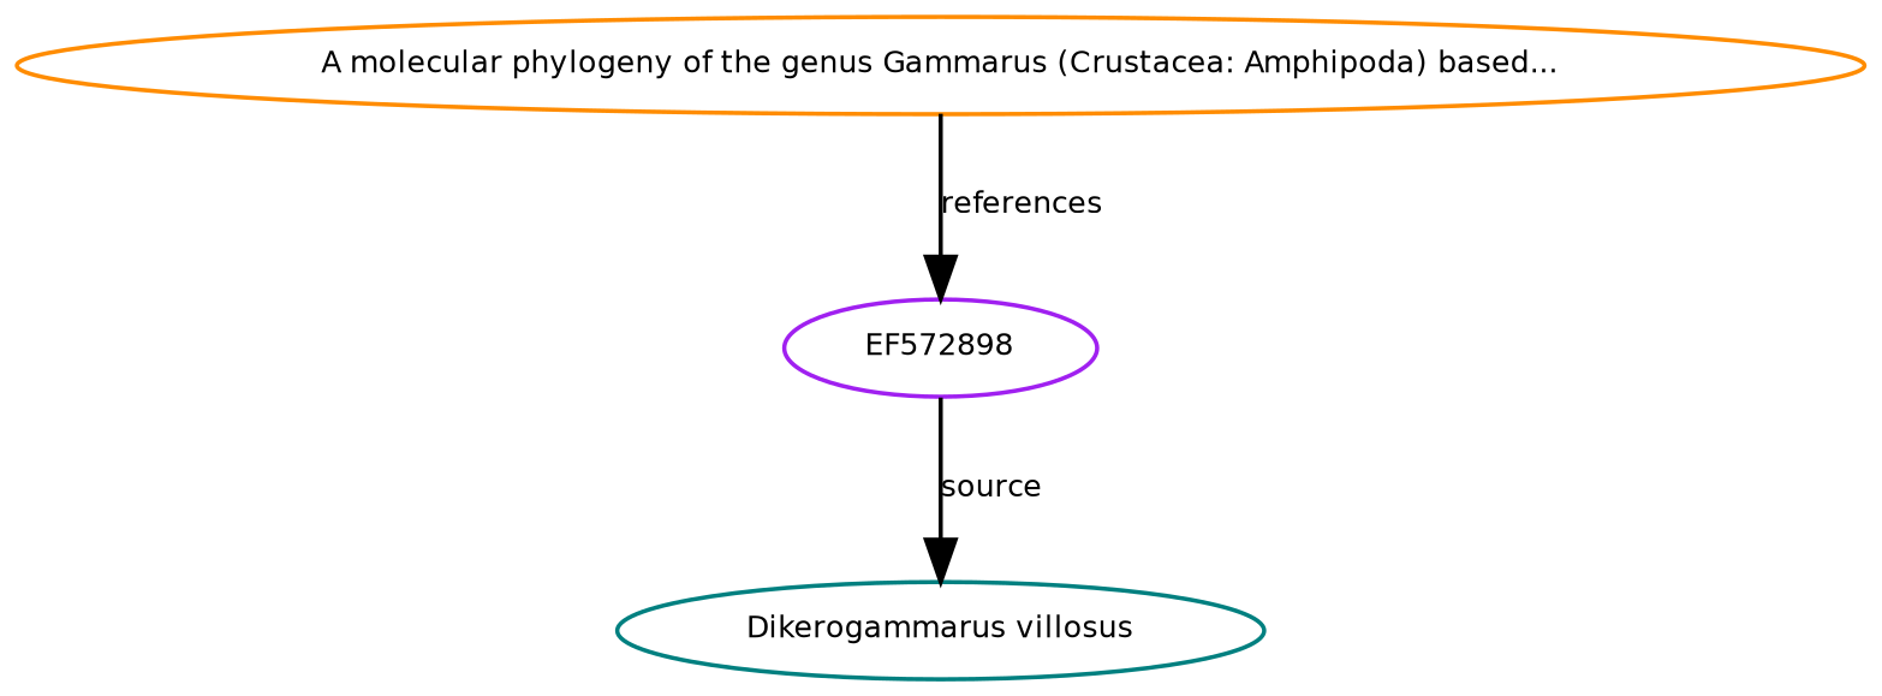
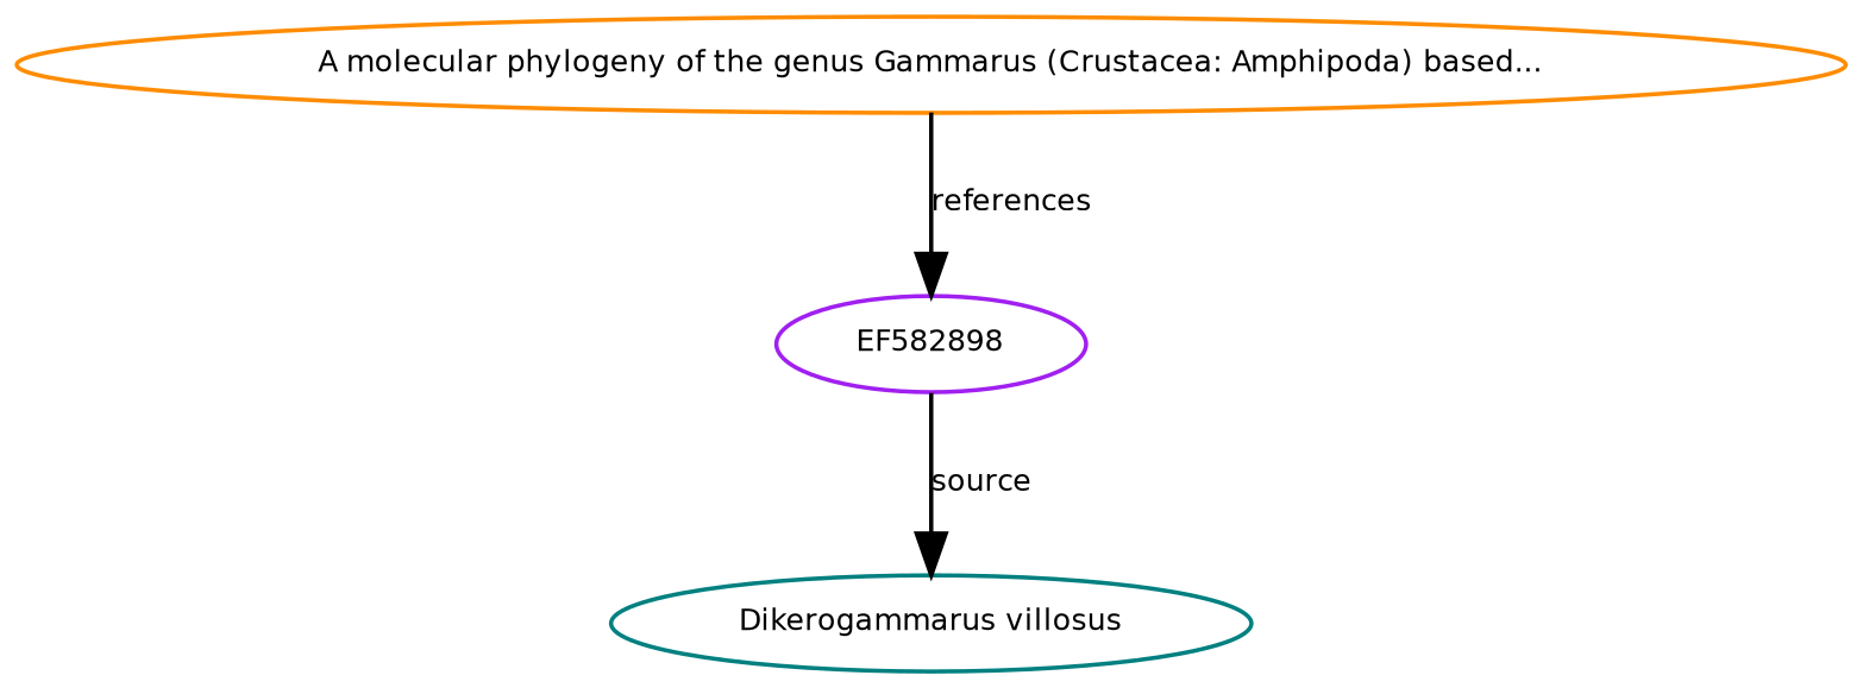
  digraph {
    node [fontname=Helvetica fontsize=7]
    edge [fontname=Helvetica fontsize=7]
-   n1 [height=0.27433100247 label=EF572898 width=0.27433100247 color=purple]
+   n1 [height=0.27433100247 label=EF582898 width=0.27433100247 color=purple]
    n2 [height=0.27433100247 label="Dikerogammarus villosus" width=0.27433100247 color=teal]
    n3 [height=0.27433100247 label="A molecular phylogeny of the genus Gammarus (Crustacea: Amphipoda) based..." width=0.27433100247 color=darkorange]
    n1 -> n2 [label=source]
    n3 -> n1 [label=references]
  }
